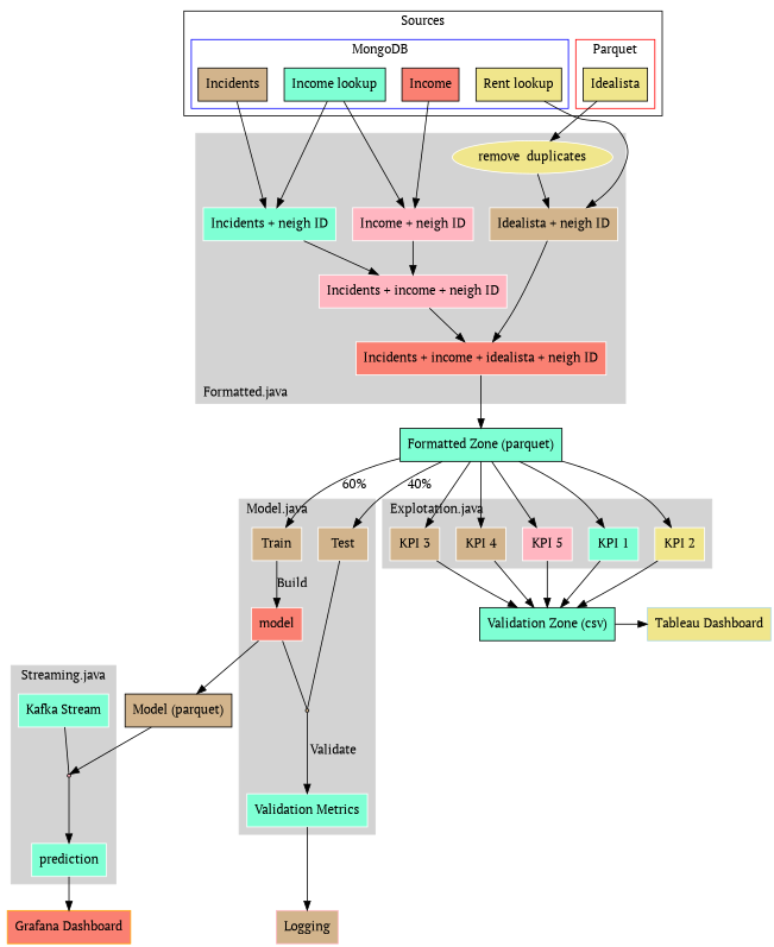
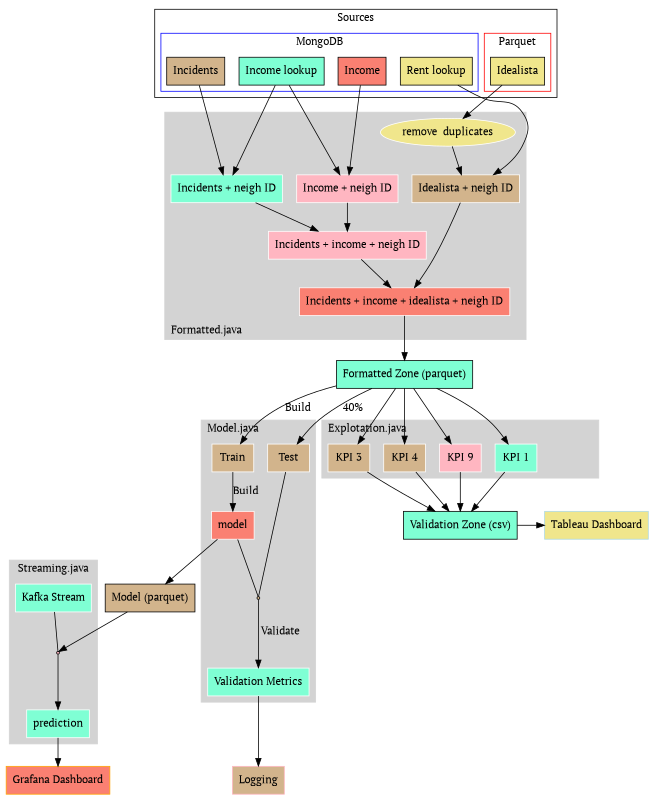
  digraph {
    fontname="PT Serif"
    newrank=true
    ordering=in
    node [fillcolor=tan fontname="PT Serif" shape=box style=filled color=white]
    edge [fontname="PT Serif"]
    n1 [fillcolor=aquamarine label="Validation Zone (csv)" color=""]
    n2 [color=lightblue fillcolor=khaki label="Tableau Dashboard"]
    n3 [color=lightpink label=Logging]
    n4 [color=orange fillcolor=salmon label="Grafana Dashboard"]
    n5 [fillcolor=salmon label=Income color=""]
    n6 [label=Incidents color=""]
    n7 [fillcolor=aquamarine label="Income lookup" color=""]
    n8 [fillcolor=khaki label="Rent lookup" color=""]
    n9 [fillcolor=khaki label=Idealista color=""]
    n10 [fillcolor=lightpink label="Income + neigh ID"]
    n11 [fillcolor=aquamarine label="Incidents + neigh ID"]
    n12 [label="Idealista + neigh ID"]
    n13 [fillcolor=khaki label="remove  duplicates" shape=ellipse]
    n14 [fillcolor=lightpink label="Incidents + income + neigh ID"]
    n15 [fillcolor=salmon label="Incidents + income + idealista + neigh ID"]
-   n16 [fillcolor=lightpink label="KPI 5"]
+   n16 [fillcolor=lightpink label="KPI 9"]
    n17 [fillcolor=aquamarine label="KPI 1"]
-   n18 [fillcolor=khaki label="KPI 2"]
    n19 [label="KPI 3"]
    n20 [label="KPI 4"]
    n21 [label=Train]
    n22 [label=Test]
    model [fillcolor=salmon]
    i [color=black shape=point]
    n25 [fillcolor=aquamarine label="Validation Metrics"]
    n26 [fillcolor=aquamarine label="Kafka Stream"]
    j [color=black fillcolor=lightpink shape=point]
    prediction [fillcolor=aquamarine]
    n29 [fillcolor=aquamarine label="Formatted Zone (parquet)" color=""]
    n30 [label="Model (parquet)" color=""]
    subgraph sub_1 {
      rank=same
      n1
      n2
    }
    subgraph sub_2 {
      rank=same
      n3
      n4
    }
    subgraph cluster_3 {
      label=Sources
      rank=same
      subgraph cluster_4 {
        color=blue
        label=MongoDB
        rank=same
        style=solid
        n5
        n6
        n7
        n8
      }
      subgraph cluster_5 {
        color=red
        label=Parquet
        rank=same
        style=solid
        n9
      }
    }
    subgraph cluster_6 {
      color=lightgrey
      label="Formatted.java"
      labeljust=l
      labelloc=b
      style=filled
      n13
      n14
      n15
      subgraph sub_7 {
        color=lightgrey
        label="Formatted.java"
        labeljust=l
        labelloc=b
        rank=same
        style=filled
        n10
        n11
        n12
      }
    }
    subgraph cluster_8 {
      color=lightgrey
      label="Explotation.java"
      labeljust=l
      style=filled
      n16
      n17
-     n18
      n19
      n20
    }
    subgraph cluster_9 {
      color=lightgrey
      label="Model.java"
      labeljust=l
      style=filled
      model
      i
      n25
      subgraph sub_10 {
        color=lightgrey
        label="Model.java"
        labeljust=l
        rank=same
        style=filled
        n21
        n22
      }
    }
    subgraph cluster_11 {
      color=lightgrey
      label="Streaming.java"
      style=filled
      n26
      j
      prediction
    }
    n1 -> n2
    n5 -> n10
    n6 -> n11
    n7 -> n10
    n7 -> n11
    n8 -> n12
    n9 -> n13
    n10 -> n14
    n11 -> n14
    n12 -> n15
    n13 -> n12
    n14 -> n15
    n15 -> n29
    n16 -> n1
    n17 -> n1
-   n18 -> n1
    n19 -> n1
    n20 -> n1
    n21 -> model [label=Build]
    n22 -> i [dir=none]
    model -> i [dir=none]
    model -> n30
    i -> n25 [label=" Validate"]
    n25 -> n3
    n26 -> j [dir=none]
    j -> prediction
    prediction -> n4
    n29 -> n16
    n29 -> n17
-   n29 -> n18
    n29 -> n19
    n29 -> n20
-   n29 -> n21 [label="60%"]
+   n29 -> n21 [label=Build]
    n29 -> n22 [label="40%"]
    n30 -> j
  }
